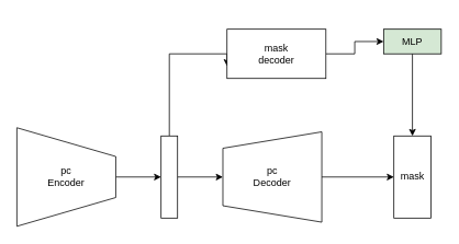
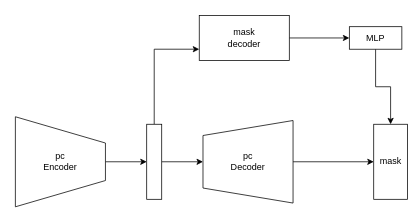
  <mxCell id="0" />
  <mxCell id="1" parent="0" />
  <mxCell id="2" style="edgeStyle=orthogonalEdgeStyle;rounded=0;orthogonalLoop=1;jettySize=auto;html=1;entryX=0;entryY=0.5;entryDx=0;entryDy=0;" edge="1" parent="1" source="3" target="6"><mxGeometry relative="1" as="geometry" /></mxCell>
  <mxCell id="3" value="pc&lt;br&gt;Encoder" style="shape=trapezoid;perimeter=trapezoidPerimeter;whiteSpace=wrap;html=1;fixedSize=1;rotation=90;size=35;horizontal=0;" vertex="1" parent="1"><mxGeometry x="20" y="155" width="120" height="120" as="geometry" /></mxCell>
  <mxCell id="4" style="edgeStyle=orthogonalEdgeStyle;rounded=0;orthogonalLoop=1;jettySize=auto;html=1;entryX=0.5;entryY=0;entryDx=0;entryDy=0;" edge="1" parent="1" source="6" target="8"><mxGeometry relative="1" as="geometry" /></mxCell>
  <mxCell id="5" style="edgeStyle=orthogonalEdgeStyle;rounded=0;orthogonalLoop=1;jettySize=auto;html=1;entryX=0;entryY=0.75;entryDx=0;entryDy=0;" edge="1" parent="1" source="6" target="10"><mxGeometry relative="1" as="geometry"><mxPoint x="205" y="60" as="targetPoint" /><Array as="points"><mxPoint x="205" y="65" /></Array></mxGeometry></mxCell>
  <mxCell id="6" value="" style="rounded=0;whiteSpace=wrap;html=1;" vertex="1" parent="1"><mxGeometry x="195" y="165" width="20" height="100" as="geometry" /></mxCell>
  <mxCell id="7" style="edgeStyle=orthogonalEdgeStyle;rounded=0;orthogonalLoop=1;jettySize=auto;html=1;" edge="1" parent="1" source="8" target="13"><mxGeometry relative="1" as="geometry" /></mxCell>
  <mxCell id="8" value="pc&lt;br&gt;Decoder" style="shape=trapezoid;perimeter=trapezoidPerimeter;whiteSpace=wrap;html=1;fixedSize=1;rotation=90;size=20;verticalAlign=middle;horizontal=0;labelPosition=center;verticalLabelPosition=middle;align=center;direction=west;" vertex="1" parent="1"><mxGeometry x="275" y="155" width="110" height="120" as="geometry" /></mxCell>
  <mxCell id="9" style="edgeStyle=orthogonalEdgeStyle;rounded=0;orthogonalLoop=1;jettySize=auto;html=1;exitX=1;exitY=0.5;exitDx=0;exitDy=0;entryX=0;entryY=0.5;entryDx=0;entryDy=0;" edge="1" parent="1" source="10" target="12"><mxGeometry relative="1" as="geometry" /></mxCell>
- <mxCell id="10" value="mask&lt;br&gt;decoder" style="rounded=0;whiteSpace=wrap;html=1;" vertex="1" parent="1"><mxGeometry x="275" y="35" width="120" height="60" as="geometry" /></mxCell>
+ <mxCell id="10" value="mask&lt;br&gt;decoder" style="rounded=0;whiteSpace=wrap;html=1;" vertex="1" parent="1"><mxGeometry x="265" y="20" width="120" height="60" as="geometry" /></mxCell>
  <mxCell id="11" style="edgeStyle=orthogonalEdgeStyle;rounded=0;orthogonalLoop=1;jettySize=auto;html=1;" edge="1" parent="1" source="12" target="13"><mxGeometry relative="1" as="geometry" /></mxCell>
- <mxCell id="12" value="MLP" style="rounded=0;whiteSpace=wrap;html=1;fillColor=#d5e8d4;" vertex="1" parent="1"><mxGeometry x="465" y="35" width="70" height="30" as="geometry" /></mxCell>
- <mxCell id="13" value="mask" style="rounded=0;whiteSpace=wrap;html=1;" vertex="1" parent="1"><mxGeometry x="477.5" y="165" width="45" height="100" as="geometry" /></mxCell>
+ <mxCell id="12" value="MLP" style="rounded=0;whiteSpace=wrap;html=1;" vertex="1" parent="1"><mxGeometry x="465" y="35" width="70" height="30" as="geometry" /></mxCell>
+ <mxCell id="13" value="mask" style="rounded=0;whiteSpace=wrap;html=1;" vertex="1" parent="1"><mxGeometry x="497.5" y="165" width="45" height="100" as="geometry" /></mxCell>
